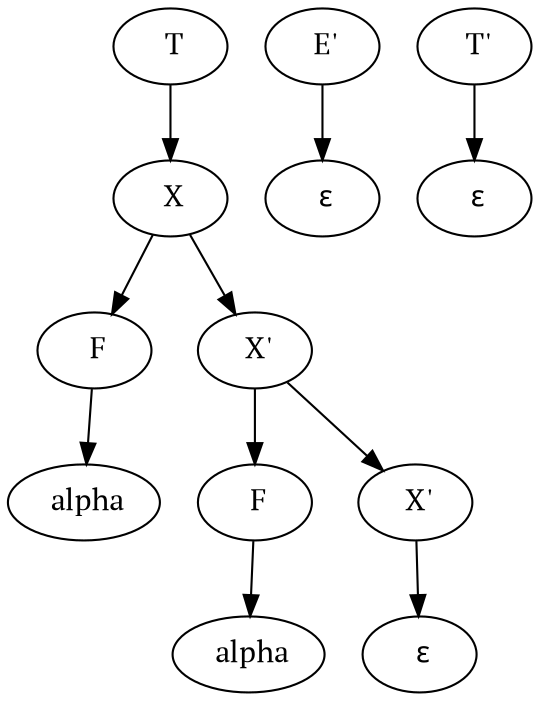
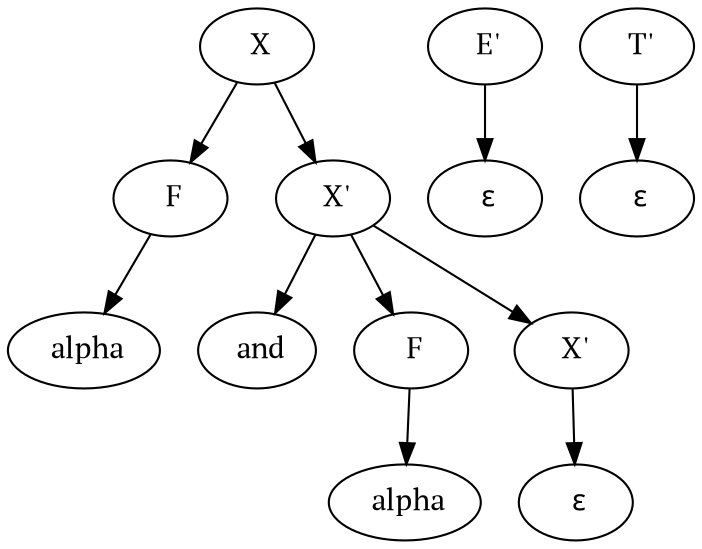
  digraph {
    fontname="PT Serif"
    node [fontname="PT Serif"]
    edge [fontname="PT Serif"]
-   n1 [label=" T"]
    n2 [label=" X"]
    n3 [label=" E'"]
    n4 [label=" ε"]
    n5 [label=" F"]
    n6 [label=" X'"]
    n7 [label=" T'"]
    n8 [label=" ε"]
    n9 [label=" alpha"]
+   n10 [label=" and"]
    n11 [label=" F"]
    n12 [label=" X'"]
    n13 [label=" alpha"]
    n14 [label=" ε"]
-   n1 -> n2
    n2 -> n5
    n2 -> n6
    n3 -> n4
    n5 -> n9
+   n6 -> n10
    n6 -> n11
    n6 -> n12
    n7 -> n8
    n11 -> n13
    n12 -> n14
  }
